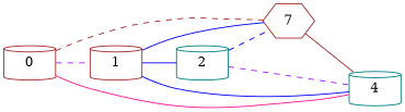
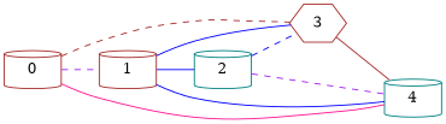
  graph {
    rankdir=LR
    node [color=brown shape=cylinder]
    edge [color=blue style=solid]
    0
    1
-   3 [shape=hexagon label=7]
+   3 [shape=hexagon]
    4 [color=teal]
    2 [color=teal]
    0 -- 1 [color=purple style=dashed]
    0 -- 3 [color=brown style=dashed]
    0 -- 4 [color=deeppink]
    1 -- 3
    1 -- 4
    1 -- 2
    3 -- 4 [color=brown]
    2 -- 3 [style=dashed]
    2 -- 4 [color=purple style=dashed]
  }
